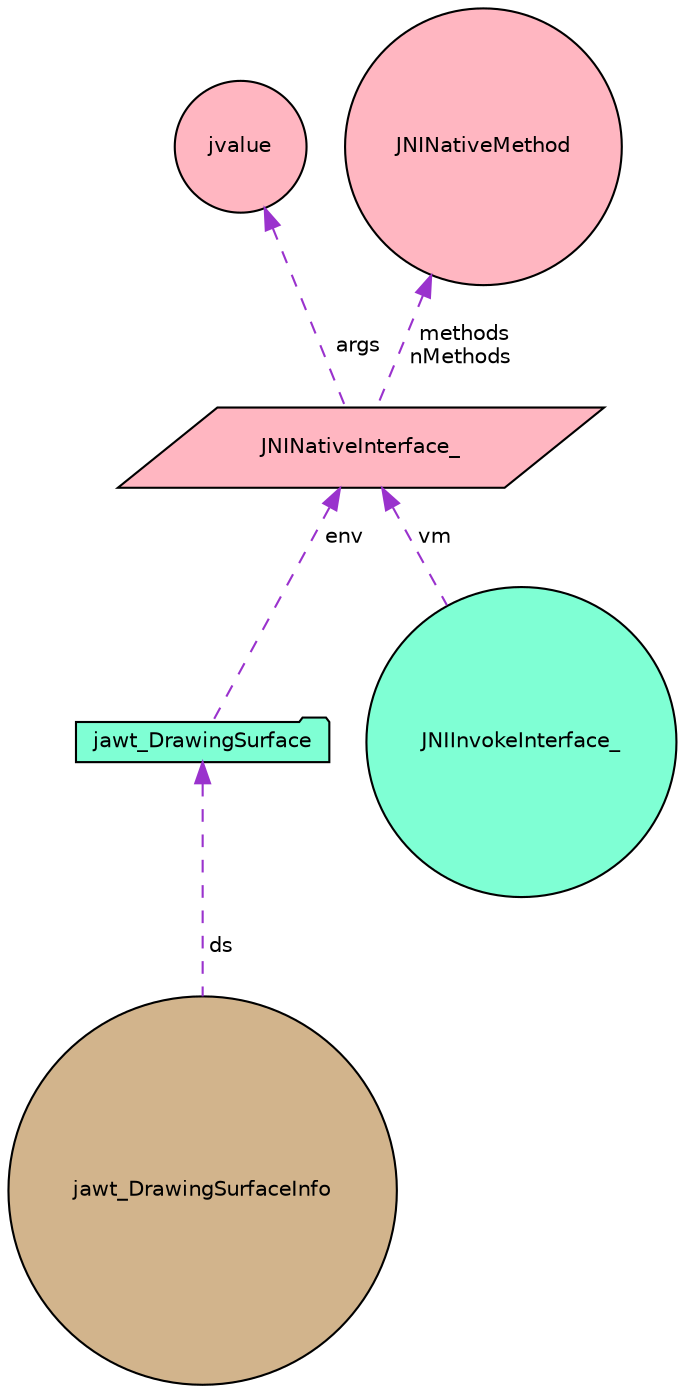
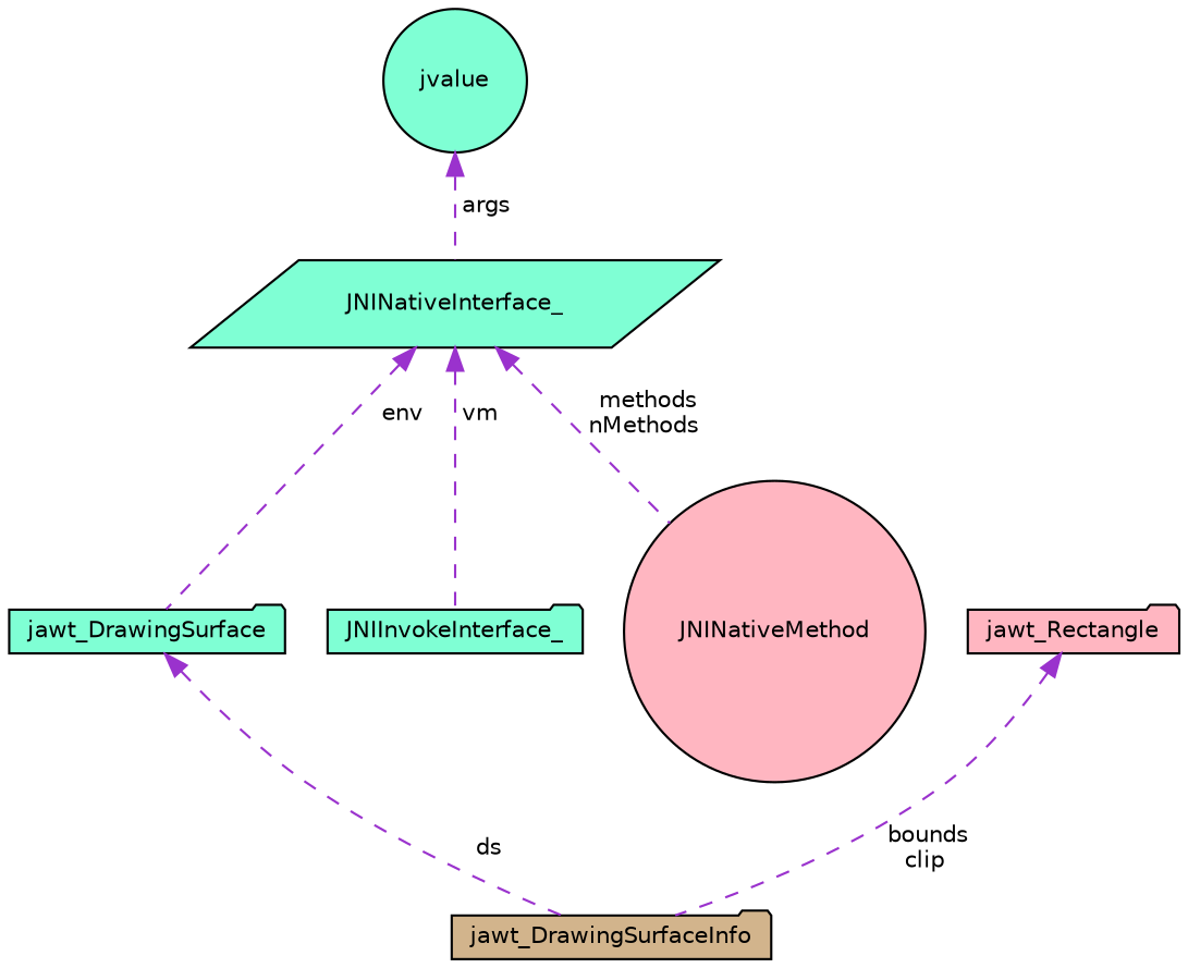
  digraph {
    node [color=black fillcolor=aquamarine fontname=Helvetica fontsize=10 shape=circle style=filled]
    edge [color=darkorchid3 dir=back fontname=Helvetica fontsize=10 labelfontname=Helvetica labelfontsize=10 style=dashed]
-   n1 [fillcolor=tan fontcolor=black height=0.2 label=jawt_DrawingSurfaceInfo width=0.4]
+   n1 [fillcolor=tan fontcolor=black height=0.2 label=jawt_DrawingSurfaceInfo shape=folder width=0.4]
    n2 [height=0.2 label=jawt_DrawingSurface shape=folder width=0.4]
-   n3 [fillcolor=lightpink height=0.2 label=JNINativeInterface_ shape=parallelogram width=0.4]
-   n4 [height=0.2 label=JNIInvokeInterface_ width=0.4]
-   n5 [fillcolor=lightpink height=0.2 label=jvalue width=0.4]
+   n3 [height=0.2 label=JNINativeInterface_ shape=parallelogram width=0.4]
+   n4 [height=0.2 label=JNIInvokeInterface_ shape=folder width=0.4]
+   n5 [height=0.2 label=jvalue width=0.4]
    n6 [fillcolor=lightpink height=0.2 label=JNINativeMethod width=0.4]
+   n7 [fillcolor=lightpink height=0.2 label=jawt_Rectangle shape=folder width=0.4]
    n2 -> n1 [label=" ds"]
    n3 -> n2 [label=" env"]
    n3 -> n4 [label=" vm"]
    n5 -> n3 [label=" args"]
-   n6 -> n3 [label=" methods\nnMethods"]
+   n3 -> n6 [label=" methods\nnMethods"]
+   n7 -> n1 [label=" bounds\nclip"]
  }
